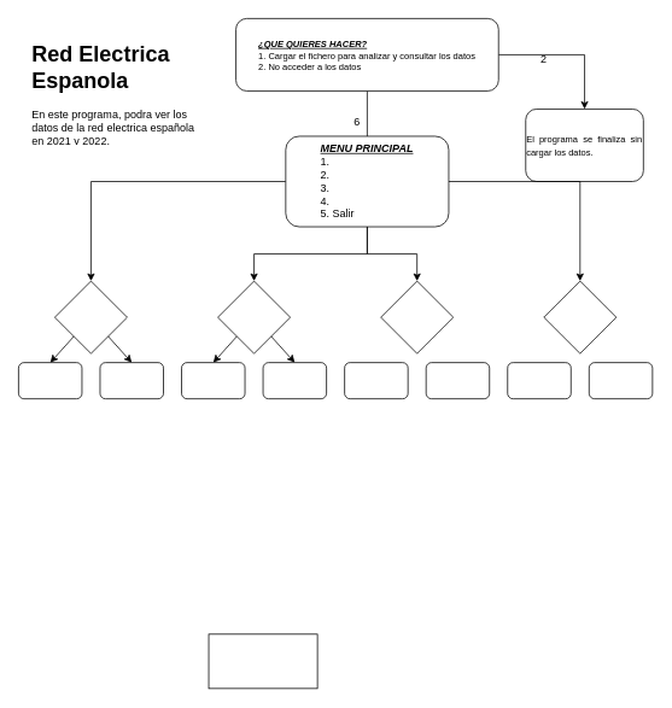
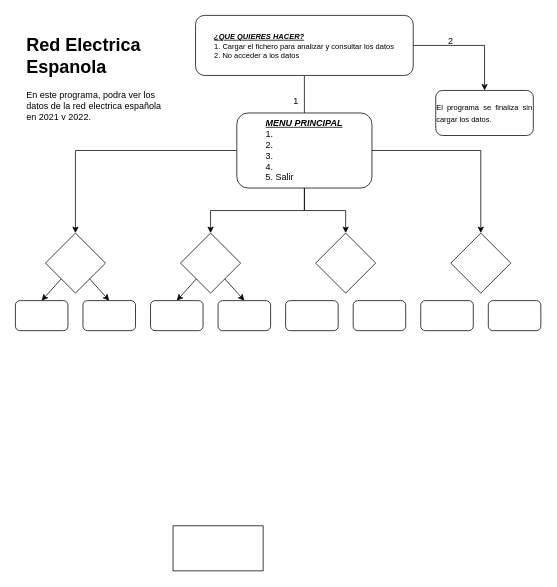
  <mxCell id="0" />
  <mxCell id="1" parent="0" />
  <mxCell id="2" style="edgeStyle=orthogonalEdgeStyle;rounded=0;orthogonalLoop=1;jettySize=auto;html=1;exitX=0.5;exitY=1;exitDx=0;exitDy=0;" edge="1" parent="1" source="4"><mxGeometry relative="1" as="geometry"><mxPoint x="405" y="170" as="targetPoint" /><Array as="points"><mxPoint x="405" y="150" /><mxPoint x="405" y="150" /></Array></mxGeometry></mxCell>
  <mxCell id="3" style="edgeStyle=orthogonalEdgeStyle;rounded=0;orthogonalLoop=1;jettySize=auto;html=1;" edge="1" parent="1" source="4" target="5"><mxGeometry relative="1" as="geometry" /></mxCell>
  <mxCell id="4" value="&lt;div style=&quot;text-align: justify;&quot;&gt;&lt;b style=&quot;font-size: 10px; background-color: initial;&quot;&gt;&lt;i&gt;&lt;u&gt;¿QUE QUIERES HACER?&lt;/u&gt;&lt;/i&gt;&lt;/b&gt;&lt;/div&gt;&lt;font style=&quot;font-size: 10px;&quot;&gt;&lt;div style=&quot;text-align: justify;&quot;&gt;&lt;span style=&quot;background-color: initial;&quot;&gt;1. Cargar el fichero para analizar y consultar los datos&lt;/span&gt;&lt;/div&gt;&lt;div style=&quot;text-align: justify;&quot;&gt;&lt;span style=&quot;background-color: initial;&quot;&gt;2. No acceder a los datos&lt;/span&gt;&lt;/div&gt;&lt;/font&gt;" style="rounded=1;whiteSpace=wrap;html=1;" vertex="1" parent="1"><mxGeometry x="260" y="20" width="290" height="80" as="geometry" /></mxCell>
- <mxCell id="5" value="&lt;div style=&quot;text-align: justify;&quot;&gt;&lt;span style=&quot;font-size: 10px; background-color: initial;&quot;&gt;El programa se finaliza sin cargar los datos.&lt;/span&gt;&lt;/div&gt;" style="rounded=1;whiteSpace=wrap;html=1;" vertex="1" parent="1"><mxGeometry x="580" y="120" width="130" height="80" as="geometry" /></mxCell>
+ <mxCell id="5" value="&lt;div style=&quot;text-align: justify;&quot;&gt;&lt;span style=&quot;font-size: 10px; background-color: initial;&quot;&gt;El programa se finaliza sin cargar los datos.&lt;/span&gt;&lt;/div&gt;" style="rounded=1;whiteSpace=wrap;html=1;" vertex="1" parent="1"><mxGeometry x="580" y="120" width="130" height="60" as="geometry" /></mxCell>
  <mxCell id="6" style="edgeStyle=orthogonalEdgeStyle;rounded=0;orthogonalLoop=1;jettySize=auto;html=1;entryX=0.5;entryY=0;entryDx=0;entryDy=0;" edge="1" parent="1" source="10" target="14"><mxGeometry relative="1" as="geometry" /></mxCell>
  <mxCell id="7" style="edgeStyle=orthogonalEdgeStyle;rounded=0;orthogonalLoop=1;jettySize=auto;html=1;" edge="1" parent="1" source="10" target="13"><mxGeometry relative="1" as="geometry" /></mxCell>
  <mxCell id="8" style="edgeStyle=orthogonalEdgeStyle;rounded=0;orthogonalLoop=1;jettySize=auto;html=1;entryX=0.5;entryY=0;entryDx=0;entryDy=0;" edge="1" parent="1" source="10" target="11"><mxGeometry relative="1" as="geometry" /></mxCell>
  <mxCell id="9" style="edgeStyle=orthogonalEdgeStyle;rounded=0;orthogonalLoop=1;jettySize=auto;html=1;entryX=0.5;entryY=0;entryDx=0;entryDy=0;" edge="1" parent="1" source="10" target="12"><mxGeometry relative="1" as="geometry" /></mxCell>
  <mxCell id="10" value="&lt;div style=&quot;text-align: justify;&quot;&gt;&lt;u style=&quot;background-color: initial; font-style: italic; font-weight: bold;&quot;&gt;MENU PRINCIPAL&lt;/u&gt;&lt;/div&gt;&lt;div style=&quot;text-align: justify;&quot;&gt;1.&lt;/div&gt;&lt;div style=&quot;text-align: justify;&quot;&gt;2.&lt;/div&gt;&lt;div style=&quot;text-align: justify;&quot;&gt;3.&lt;/div&gt;&lt;div style=&quot;text-align: justify;&quot;&gt;4.&lt;/div&gt;&lt;div style=&quot;text-align: justify;&quot;&gt;5. Salir&lt;/div&gt;" style="rounded=1;whiteSpace=wrap;html=1;" vertex="1" parent="1"><mxGeometry x="315" y="150" width="180" height="100" as="geometry" /></mxCell>
  <mxCell id="11" value="" style="rhombus;whiteSpace=wrap;html=1;" vertex="1" parent="1"><mxGeometry x="60" y="310" width="80" height="80" as="geometry" /></mxCell>
  <mxCell id="12" value="" style="rhombus;whiteSpace=wrap;html=1;" vertex="1" parent="1"><mxGeometry x="240" y="310" width="80" height="80" as="geometry" /></mxCell>
  <mxCell id="13" value="" style="rhombus;whiteSpace=wrap;html=1;" vertex="1" parent="1"><mxGeometry x="420" y="310" width="80" height="80" as="geometry" /></mxCell>
  <mxCell id="14" value="" style="rhombus;whiteSpace=wrap;html=1;" vertex="1" parent="1"><mxGeometry x="600" y="310" width="80" height="80" as="geometry" /></mxCell>
  <mxCell id="15" value="" style="rounded=1;whiteSpace=wrap;html=1;" vertex="1" parent="1"><mxGeometry x="20" y="400" width="70" height="40" as="geometry" /></mxCell>
  <mxCell id="16" value="" style="rounded=1;whiteSpace=wrap;html=1;" vertex="1" parent="1"><mxGeometry x="110" y="400" width="70" height="40" as="geometry" /></mxCell>
  <mxCell id="17" value="" style="rounded=0;whiteSpace=wrap;html=1;" vertex="1" parent="1"><mxGeometry x="230" y="700" width="120" height="60" as="geometry" /></mxCell>
  <mxCell id="18" value="" style="rounded=1;whiteSpace=wrap;html=1;" vertex="1" parent="1"><mxGeometry x="200" y="400" width="70" height="40" as="geometry" /></mxCell>
  <mxCell id="19" value="" style="rounded=1;whiteSpace=wrap;html=1;" vertex="1" parent="1"><mxGeometry x="290" y="400" width="70" height="40" as="geometry" /></mxCell>
  <mxCell id="20" value="&lt;h1&gt;Red Electrica Espanola&lt;/h1&gt;&lt;p&gt;En este programa, podra ver los datos de la red electrica española en 2021 y 2022.&lt;/p&gt;" style="text;html=1;strokeColor=none;fillColor=none;spacing=5;spacingTop=-20;whiteSpace=wrap;overflow=hidden;rounded=0;" vertex="1" parent="1"><mxGeometry x="30" y="40" width="190" height="120" as="geometry" /></mxCell>
- <mxCell id="21" value="2" style="text;html=1;strokeColor=none;fillColor=none;align=center;verticalAlign=middle;whiteSpace=wrap;rounded=0;" vertex="1" parent="1"><mxGeometry x="570" y="50" width="60" height="30" as="geometry" /></mxCell>
- <mxCell id="22" value="6" style="text;html=1;strokeColor=none;fillColor=none;align=center;verticalAlign=middle;whiteSpace=wrap;rounded=0;" vertex="1" parent="1"><mxGeometry x="364" y="120" width="60" height="30" as="geometry" /></mxCell>
+ <mxCell id="21" value="2" style="text;html=1;strokeColor=none;fillColor=none;align=center;verticalAlign=middle;whiteSpace=wrap;rounded=0;" vertex="1" parent="1"><mxGeometry x="570" y="40" width="60" height="30" as="geometry" /></mxCell>
+ <mxCell id="22" value="1" style="text;html=1;strokeColor=none;fillColor=none;align=center;verticalAlign=middle;whiteSpace=wrap;rounded=0;" vertex="1" parent="1"><mxGeometry x="364" y="120" width="60" height="30" as="geometry" /></mxCell>
  <mxCell id="23" value="" style="rounded=1;whiteSpace=wrap;html=1;" vertex="1" parent="1"><mxGeometry x="470" y="400" width="70" height="40" as="geometry" /></mxCell>
  <mxCell id="24" value="" style="rounded=1;whiteSpace=wrap;html=1;" vertex="1" parent="1"><mxGeometry x="380" y="400" width="70" height="40" as="geometry" /></mxCell>
  <mxCell id="25" value="" style="rounded=1;whiteSpace=wrap;html=1;" vertex="1" parent="1"><mxGeometry x="560" y="400" width="70" height="40" as="geometry" /></mxCell>
  <mxCell id="26" value="" style="rounded=1;whiteSpace=wrap;html=1;" vertex="1" parent="1"><mxGeometry x="650" y="400" width="70" height="40" as="geometry" /></mxCell>
  <mxCell id="27" value="" style="endArrow=classic;html=1;rounded=0;entryX=0.5;entryY=0;entryDx=0;entryDy=0;" edge="1" parent="1" source="12" target="19"><mxGeometry width="50" height="50" relative="1" as="geometry"><mxPoint x="370" y="200" as="sourcePoint" /><mxPoint x="420" y="150" as="targetPoint" /></mxGeometry></mxCell>
  <mxCell id="28" value="" style="endArrow=classic;html=1;rounded=0;entryX=0.5;entryY=0;entryDx=0;entryDy=0;" edge="1" parent="1" source="12" target="18"><mxGeometry width="50" height="50" relative="1" as="geometry"><mxPoint x="370" y="200" as="sourcePoint" /><mxPoint x="420" y="150" as="targetPoint" /></mxGeometry></mxCell>
  <mxCell id="29" value="" style="endArrow=classic;html=1;rounded=0;entryX=0.5;entryY=0;entryDx=0;entryDy=0;" edge="1" parent="1" source="11" target="15"><mxGeometry width="50" height="50" relative="1" as="geometry"><mxPoint x="30" y="370" as="sourcePoint" /><mxPoint x="80" y="320" as="targetPoint" /></mxGeometry></mxCell>
  <mxCell id="30" value="" style="endArrow=classic;html=1;rounded=0;entryX=0.5;entryY=0;entryDx=0;entryDy=0;" edge="1" parent="1" source="11" target="16"><mxGeometry width="50" height="50" relative="1" as="geometry"><mxPoint x="370" y="200" as="sourcePoint" /><mxPoint x="420" y="150" as="targetPoint" /></mxGeometry></mxCell>
